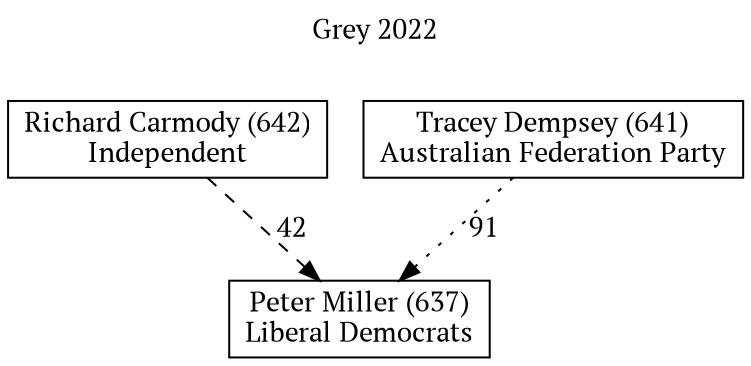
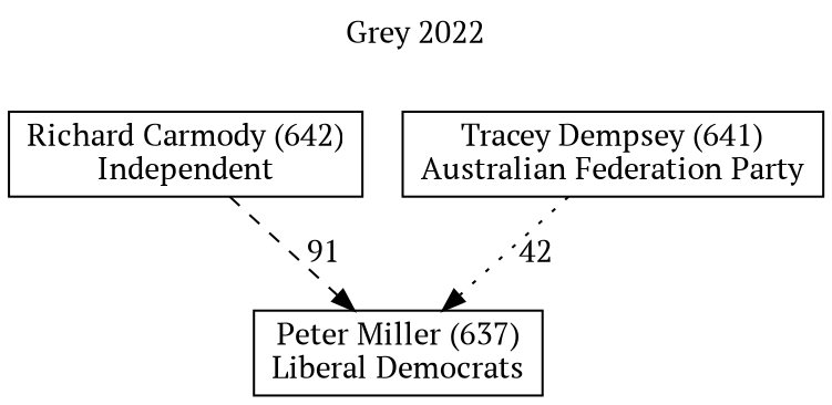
  digraph {
    fontname="PT Serif"
    label="Grey 2022"
    labelloc=t
    mclimit=10
    node [fontname="PT Serif" shape=box]
    edge [fontname="PT Serif"]
    n1 [label="Peter Miller (637)\nLiberal Democrats"]
    n2 [label="Richard Carmody (642)\nIndependent"]
    n3 [label="Tracey Dempsey (641)\nAustralian Federation Party"]
-   n2 -> n1 [label=42 style=dashed]
-   n3 -> n1 [label=91 style=dotted]
+   n2 -> n1 [label=91 style=dashed]
+   n3 -> n1 [label=42 style=dotted]
  }
